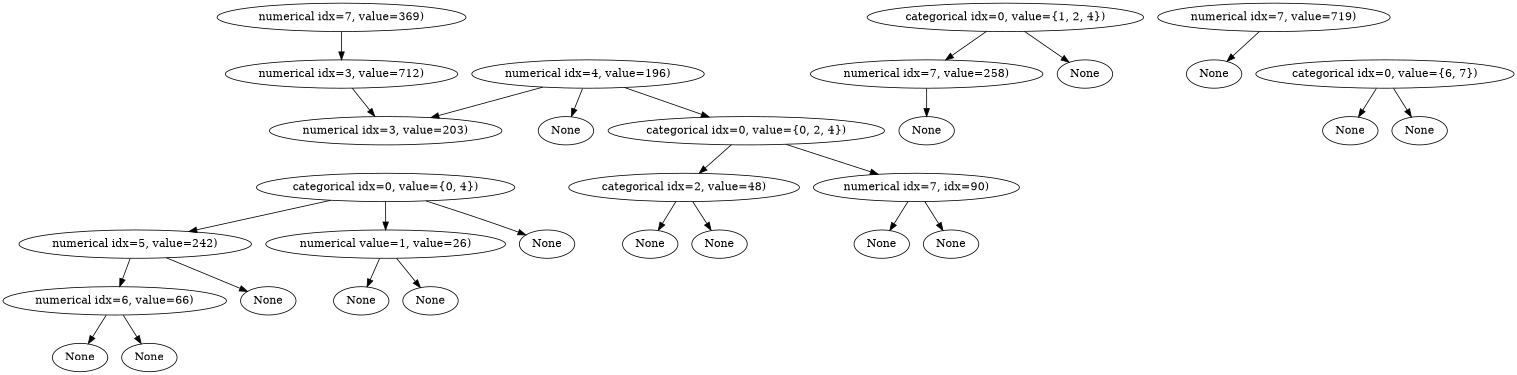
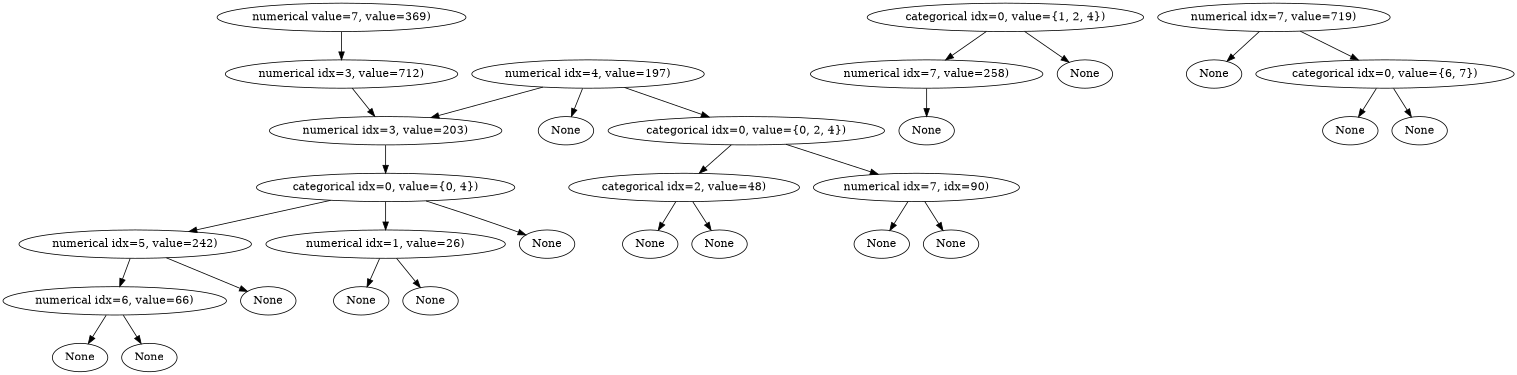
  digraph {
-   n1 [label="numerical idx=7, value=369)"]
+   n1 [label="numerical value=7, value=369)"]
    n2 [label="numerical idx=3, value=712)"]
    n3 [label="categorical idx=0, value={1, 2, 4})"]
    n4 [label="numerical idx=7, value=258)"]
    n5 [label=None]
    n6 [label="numerical idx=3, value=203)"]
    n7 [label=None]
    n8 [label="categorical idx=0, value={0, 4})"]
    n9 [label="numerical idx=7, value=719)"]
    n10 [label=None]
    n11 [label="categorical idx=0, value={6, 7})"]
    n12 [label="numerical idx=5, value=242)"]
    n13 [label="numerical idx=6, value=66)"]
    n14 [label=None]
    n15 [label=None]
    n16 [label=None]
-   n17 [label="numerical value=1, value=26)"]
+   n17 [label="numerical idx=1, value=26)"]
    n18 [label=None]
-   n19 [label="numerical idx=4, value=196)"]
+   n19 [label="numerical idx=4, value=197)"]
    n20 [label=None]
    n21 [label="categorical idx=0, value={0, 2, 4})"]
    n22 [label=None]
    n23 [label=None]
    n24 [label=None]
    n25 [label=None]
    n26 [label="categorical idx=2, value=48)"]
    n27 [label="numerical idx=7, idx=90)"]
    n28 [label=None]
    n29 [label=None]
    n30 [label=None]
    n31 [label=None]
    n1 -> n2
    n2 -> n6
    n3 -> n4
    n3 -> n5
    n4 -> n7
+   n6 -> n8
    n8 -> n12
    n8 -> n17
    n8 -> n18
    n9 -> n10
+   n9 -> n11
    n11 -> n22
    n11 -> n23
    n12 -> n13
    n12 -> n14
    n13 -> n15
    n13 -> n16
    n17 -> n24
    n17 -> n25
    n19 -> n6
    n19 -> n20
    n19 -> n21
    n21 -> n26
    n21 -> n27
    n26 -> n28
    n26 -> n29
    n27 -> n30
    n27 -> n31
  }
